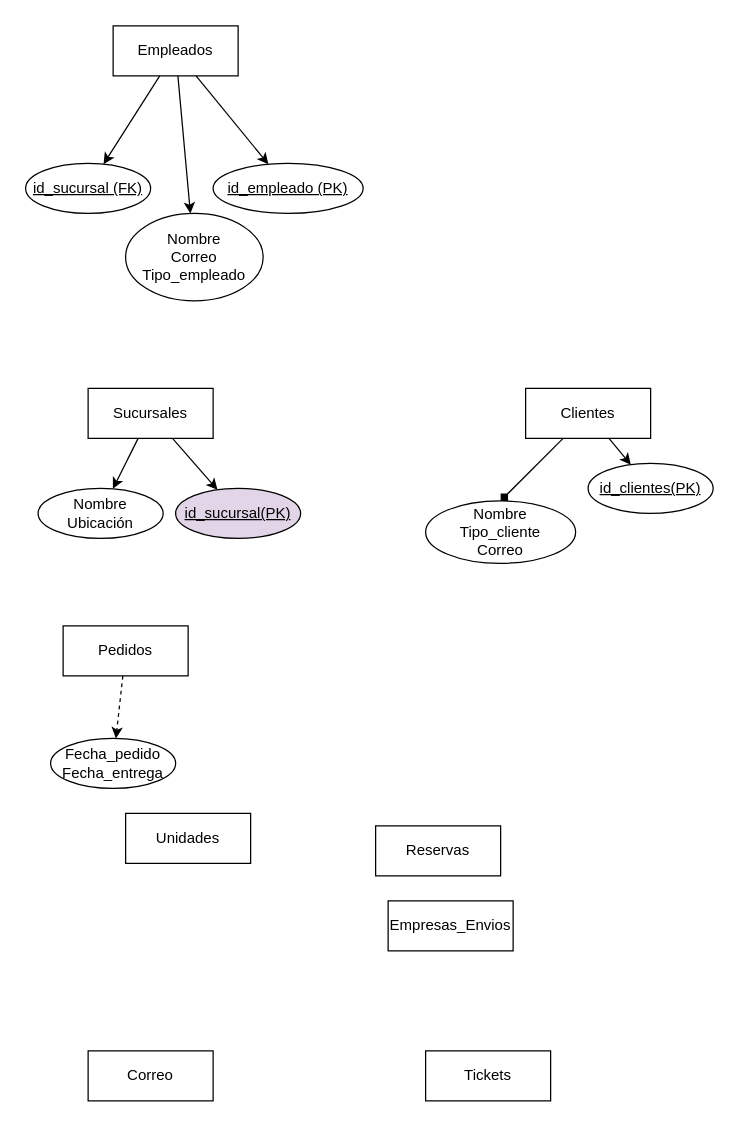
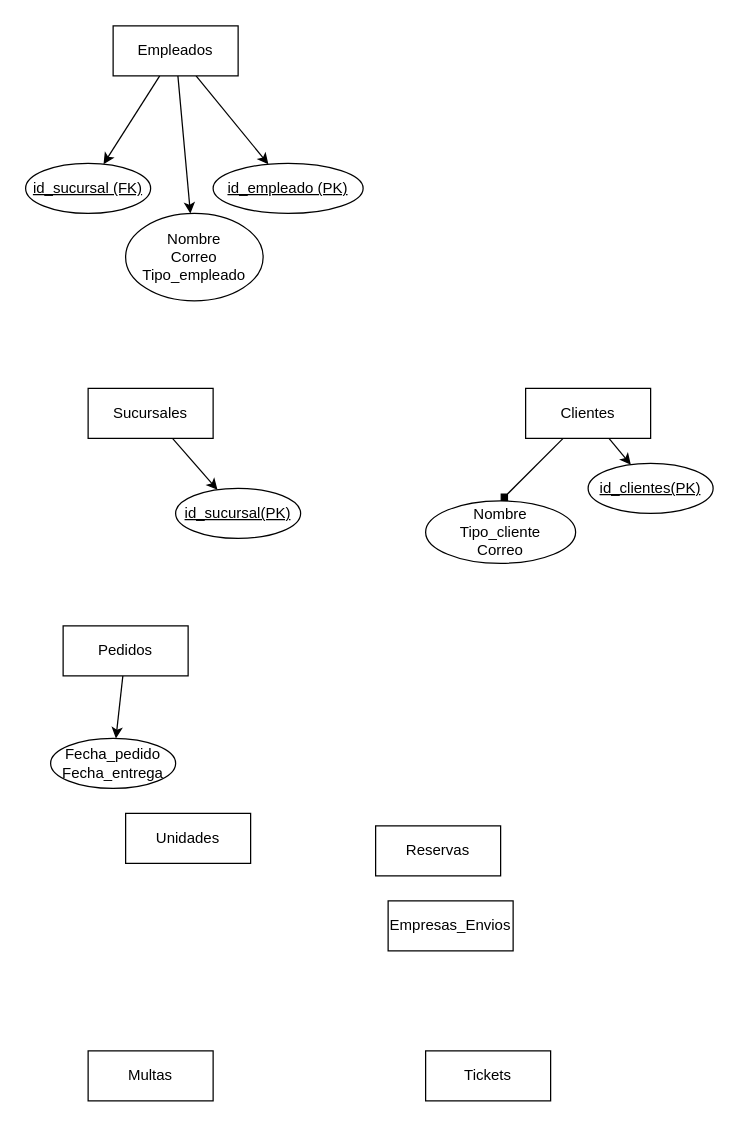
  <mxCell id="0" />
  <mxCell id="1" parent="0" />
  <mxCell id="2" style="rounded=0;orthogonalLoop=1;jettySize=auto;html=1;" edge="1" parent="1" source="5" target="21"><mxGeometry relative="1" as="geometry" /></mxCell>
  <mxCell id="3" style="rounded=0;orthogonalLoop=1;jettySize=auto;html=1;" edge="1" parent="1" source="5" target="19"><mxGeometry relative="1" as="geometry" /></mxCell>
  <mxCell id="4" style="rounded=0;orthogonalLoop=1;jettySize=auto;html=1;" edge="1" parent="1" source="5" target="20"><mxGeometry relative="1" as="geometry" /></mxCell>
  <mxCell id="5" value="Empleados" style="whiteSpace=wrap;html=1;align=center;" vertex="1" parent="1"><mxGeometry x="90" y="20" width="100" height="40" as="geometry" /></mxCell>
- <mxCell id="6" value="" style="rounded=0;orthogonalLoop=1;jettySize=auto;html=1;" edge="1" parent="1" source="8" target="22"><mxGeometry relative="1" as="geometry" /></mxCell>
  <mxCell id="7" style="rounded=0;orthogonalLoop=1;jettySize=auto;html=1;" edge="1" parent="1" source="8" target="23"><mxGeometry relative="1" as="geometry" /></mxCell>
  <mxCell id="8" value="Sucursales" style="whiteSpace=wrap;html=1;align=center;" vertex="1" parent="1"><mxGeometry y="310" width="100" height="40" as="geometry" x="70" /></mxCell>
  <mxCell id="9" value="Unidades" style="whiteSpace=wrap;html=1;align=center;" vertex="1" parent="1"><mxGeometry x="100" y="650" width="100" height="40" as="geometry" /></mxCell>
- <mxCell id="10" value="" style="rounded=0;orthogonalLoop=1;jettySize=auto;html=1;dashed=1;" edge="1" parent="1" source="11" target="26"><mxGeometry relative="1" as="geometry" /></mxCell>
+ <mxCell id="10" value="" style="rounded=0;orthogonalLoop=1;jettySize=auto;html=1;" edge="1" parent="1" source="11" target="26"><mxGeometry relative="1" as="geometry" /></mxCell>
  <mxCell id="11" value="Pedidos" style="whiteSpace=wrap;html=1;align=center;" vertex="1" parent="1"><mxGeometry x="50" y="500" width="100" height="40" as="geometry" /></mxCell>
  <mxCell id="12" value="Reservas" style="whiteSpace=wrap;html=1;align=center;" vertex="1" parent="1"><mxGeometry x="300" y="660" width="100" height="40" as="geometry" /></mxCell>
  <mxCell id="13" style="rounded=0;orthogonalLoop=1;jettySize=auto;html=1;entryX=0.5;entryY=0;entryDx=0;entryDy=0;endArrow=diamond;" edge="1" parent="1" source="15" target="24"><mxGeometry relative="1" as="geometry" /></mxCell>
  <mxCell id="14" style="rounded=0;orthogonalLoop=1;jettySize=auto;html=1;" edge="1" parent="1" source="15" target="25"><mxGeometry relative="1" as="geometry" /></mxCell>
  <mxCell id="15" value="Clientes" style="whiteSpace=wrap;html=1;align=center;" vertex="1" parent="1"><mxGeometry x="420" y="310" width="100" height="40" as="geometry" /></mxCell>
- <mxCell id="16" value="Correo" style="whiteSpace=wrap;html=1;align=center;" vertex="1" parent="1"><mxGeometry y="840" width="100" height="40" as="geometry" x="70" /></mxCell>
+ <mxCell id="16" value="Multas" style="whiteSpace=wrap;html=1;align=center;" vertex="1" parent="1"><mxGeometry y="840" width="100" height="40" as="geometry" x="70" /></mxCell>
  <mxCell id="17" value="Empresas_Envios" style="whiteSpace=wrap;html=1;align=center;" vertex="1" parent="1"><mxGeometry x="310" y="720" width="100" height="40" as="geometry" /></mxCell>
  <mxCell id="18" value="Tickets" style="whiteSpace=wrap;html=1;align=center;" vertex="1" parent="1"><mxGeometry x="340" y="840" width="100" height="40" as="geometry" /></mxCell>
  <mxCell id="19" value="Nombre&lt;div&gt;Correo&lt;/div&gt;&lt;div&gt;Tipo_empleado&lt;/div&gt;" style="ellipse;whiteSpace=wrap;html=1;align=center;" vertex="1" parent="1"><mxGeometry x="100" y="170" width="110" height="70" as="geometry" /></mxCell>
  <mxCell id="20" value="id_empleado (PK)" style="ellipse;whiteSpace=wrap;html=1;align=center;fontStyle=4;" vertex="1" parent="1"><mxGeometry x="170" y="130" width="120" height="40" as="geometry" /></mxCell>
  <mxCell id="21" value="id_sucursal (FK)" style="ellipse;whiteSpace=wrap;html=1;align=center;fontStyle=4;" vertex="1" parent="1"><mxGeometry x="20" y="130" width="100" height="40" as="geometry" /></mxCell>
- <mxCell id="22" value="Nombre&lt;div&gt;Ubicación&lt;/div&gt;" style="ellipse;whiteSpace=wrap;html=1;align=center;" vertex="1" parent="1"><mxGeometry x="30" y="390" width="100" height="40" as="geometry" /></mxCell>
- <mxCell id="23" value="id_sucursal(PK)" style="ellipse;whiteSpace=wrap;html=1;align=center;fontStyle=4;fillColor=#e1d5e7;" vertex="1" parent="1"><mxGeometry x="140" y="390" width="100" height="40" as="geometry" /></mxCell>
+ <mxCell id="23" value="id_sucursal(PK)" style="ellipse;whiteSpace=wrap;html=1;align=center;fontStyle=4;" vertex="1" parent="1"><mxGeometry x="140" y="390" width="100" height="40" as="geometry" /></mxCell>
  <mxCell id="24" value="Nombre&lt;div&gt;Tipo_cliente&lt;/div&gt;&lt;div&gt;Correo&lt;/div&gt;" style="ellipse;whiteSpace=wrap;html=1;align=center;" vertex="1" parent="1"><mxGeometry x="340" y="400" width="120" height="50" as="geometry" /></mxCell>
  <mxCell id="25" value="id_clientes(PK)" style="ellipse;whiteSpace=wrap;html=1;align=center;fontStyle=4;" vertex="1" parent="1"><mxGeometry x="470" y="370" width="100" height="40" as="geometry" /></mxCell>
  <mxCell id="26" value="Fecha_pedido&lt;div&gt;Fecha_entrega&lt;/div&gt;" style="ellipse;whiteSpace=wrap;html=1;align=center;" vertex="1" parent="1"><mxGeometry x="40" y="590" width="100" height="40" as="geometry" /></mxCell>
